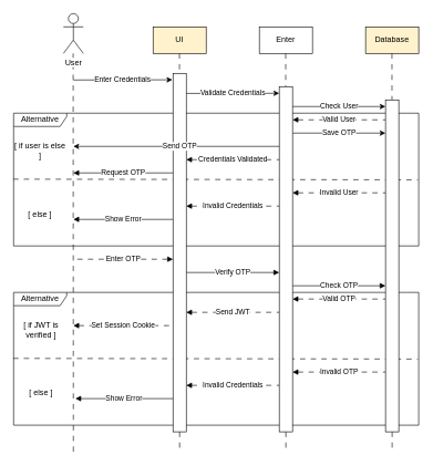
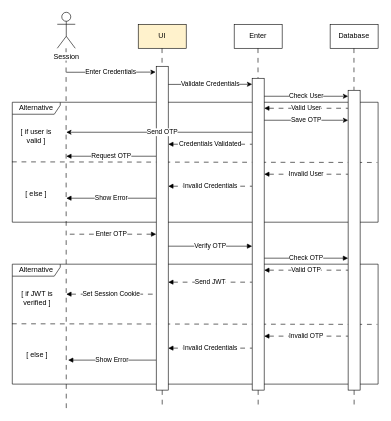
  <mxCell id="0" />
  <mxCell id="1" parent="0" />
  <mxCell id="2" value="UI" style="rounded=0;whiteSpace=wrap;html=1;fillColor=#fff2cc;" vertex="1" parent="1"><mxGeometry x="230" y="40" width="80" height="40" as="geometry" /></mxCell>
  <mxCell id="3" value="Enter" style="rounded=0;whiteSpace=wrap;html=1;" vertex="1" parent="1"><mxGeometry x="390" y="40" width="80" height="40" as="geometry" /></mxCell>
  <mxCell id="4" value="" style="endArrow=none;dashed=1;html=1;rounded=0;exitX=0.5;exitY=1;exitDx=0;exitDy=0;dashPattern=8 8;" edge="1" parent="1" source="40"><mxGeometry width="50" height="50" relative="1" as="geometry"><mxPoint x="269.71" y="80" as="sourcePoint" /><mxPoint x="270" y="680" as="targetPoint" /></mxGeometry></mxCell>
  <mxCell id="5" value="" style="endArrow=none;dashed=1;html=1;rounded=0;exitX=0.5;exitY=1;exitDx=0;exitDy=0;dashPattern=8 8;" edge="1" parent="1" source="43"><mxGeometry width="50" height="50" relative="1" as="geometry"><mxPoint x="429.71" y="80" as="sourcePoint" /><mxPoint x="430" y="680" as="targetPoint" /></mxGeometry></mxCell>
  <mxCell id="6" value="" style="endArrow=none;dashed=1;html=1;rounded=0;exitX=0.5;exitY=1;exitDx=0;exitDy=0;dashPattern=8 8;" edge="1" parent="1"><mxGeometry width="50" height="50" relative="1" as="geometry"><mxPoint x="109.66" y="80" as="sourcePoint" /><mxPoint x="110" y="680" as="targetPoint" /></mxGeometry></mxCell>
- <mxCell id="7" value="&lt;span style=&quot;background-color: light-dark(#ffffff, var(--ge-dark-color, #121212));&quot;&gt;User&lt;/span&gt;" style="shape=umlActor;verticalLabelPosition=bottom;verticalAlign=top;html=1;outlineConnect=0;" vertex="1" parent="1"><mxGeometry x="95" y="20" width="30" height="60" as="geometry" /></mxCell>
+ <mxCell id="7" value="&lt;span style=&quot;background-color: light-dark(#ffffff, var(--ge-dark-color, #121212));&quot;&gt;Session&lt;/span&gt;" style="shape=umlActor;verticalLabelPosition=bottom;verticalAlign=top;html=1;outlineConnect=0;" vertex="1" parent="1"><mxGeometry x="95" y="20" width="30" height="60" as="geometry" /></mxCell>
  <mxCell id="8" value="Enter Credentials" style="endArrow=classic;html=1;rounded=0;entryX=-0.052;entryY=0.018;entryDx=0;entryDy=0;entryPerimeter=0;" edge="1" parent="1" target="40"><mxGeometry width="50" height="50" relative="1" as="geometry"><mxPoint x="110" y="120" as="sourcePoint" /><mxPoint x="270" y="120" as="targetPoint" /></mxGeometry></mxCell>
  <mxCell id="9" value="Validate Credentials" style="endArrow=classic;html=1;rounded=0;exitX=1;exitY=0.056;exitDx=0;exitDy=0;exitPerimeter=0;" edge="1" parent="1" source="40"><mxGeometry width="50" height="50" relative="1" as="geometry"><mxPoint x="290" y="140" as="sourcePoint" /><mxPoint x="420" y="140" as="targetPoint" /></mxGeometry></mxCell>
- <mxCell id="10" value="Database" style="rounded=0;whiteSpace=wrap;html=1;fillColor=#fff2cc;" vertex="1" parent="1"><mxGeometry x="550" y="40" width="80" height="40" as="geometry" /></mxCell>
+ <mxCell id="10" value="Database" style="rounded=0;whiteSpace=wrap;html=1;" vertex="1" parent="1"><mxGeometry x="550" y="40" width="80" height="40" as="geometry" /></mxCell>
  <mxCell id="11" value="" style="endArrow=none;dashed=1;html=1;rounded=0;exitX=0.5;exitY=1;exitDx=0;exitDy=0;dashPattern=8 8;" edge="1" parent="1" source="45"><mxGeometry width="50" height="50" relative="1" as="geometry"><mxPoint x="589.71" y="80" as="sourcePoint" /><mxPoint x="590" y="680" as="targetPoint" /></mxGeometry></mxCell>
  <mxCell id="12" value="Check User" style="endArrow=classic;html=1;rounded=0;" edge="1" parent="1"><mxGeometry width="50" height="50" relative="1" as="geometry"><mxPoint x="440" y="160" as="sourcePoint" /><mxPoint x="580" y="160" as="targetPoint" /></mxGeometry></mxCell>
  <mxCell id="13" value="Valid User" style="endArrow=none;html=1;rounded=0;startArrow=block;startFill=1;dashed=1;dashPattern=8 8;" edge="1" parent="1"><mxGeometry width="50" height="50" relative="1" as="geometry"><mxPoint x="440" y="180" as="sourcePoint" /><mxPoint x="580" y="180" as="targetPoint" /></mxGeometry></mxCell>
  <mxCell id="14" value="Credentials Validated" style="endArrow=none;html=1;rounded=0;startArrow=block;startFill=1;dashed=1;dashPattern=8 8;" edge="1" parent="1"><mxGeometry width="50" height="50" relative="1" as="geometry"><mxPoint x="280" y="240" as="sourcePoint" /><mxPoint x="420" y="240" as="targetPoint" /></mxGeometry></mxCell>
  <mxCell id="15" value="Request OTP" style="endArrow=none;html=1;rounded=0;startArrow=block;startFill=1;" edge="1" parent="1"><mxGeometry width="50" height="50" relative="1" as="geometry"><mxPoint x="110" y="260" as="sourcePoint" /><mxPoint x="260" y="260" as="targetPoint" /></mxGeometry></mxCell>
  <mxCell id="16" value="Enter OTP" style="endArrow=none;html=1;rounded=0;startArrow=block;startFill=1;dashed=1;dashPattern=8 8;" edge="1" parent="1"><mxGeometry width="50" height="50" relative="1" as="geometry"><mxPoint x="260" y="390" as="sourcePoint" /><mxPoint x="110" y="390" as="targetPoint" /><mxPoint as="offset" /></mxGeometry></mxCell>
  <mxCell id="17" value="Save OTP" style="endArrow=classic;html=1;rounded=0;" edge="1" parent="1"><mxGeometry width="50" height="50" relative="1" as="geometry"><mxPoint x="440" y="200" as="sourcePoint" /><mxPoint x="580" y="200" as="targetPoint" /></mxGeometry></mxCell>
  <mxCell id="18" value="Verify OTP" style="endArrow=none;html=1;rounded=0;startArrow=block;startFill=1;" edge="1" parent="1"><mxGeometry width="50" height="50" relative="1" as="geometry"><mxPoint x="420" y="410" as="sourcePoint" /><mxPoint x="280" y="410" as="targetPoint" /></mxGeometry></mxCell>
  <mxCell id="19" value="Check OTP" style="endArrow=none;html=1;rounded=0;startArrow=block;startFill=1;" edge="1" parent="1"><mxGeometry width="50" height="50" relative="1" as="geometry"><mxPoint x="580" y="430" as="sourcePoint" /><mxPoint x="440" y="430" as="targetPoint" /></mxGeometry></mxCell>
  <mxCell id="20" value="Valid OTP" style="endArrow=none;html=1;rounded=0;startArrow=block;startFill=1;dashed=1;dashPattern=8 8;" edge="1" parent="1"><mxGeometry width="50" height="50" relative="1" as="geometry"><mxPoint x="440" y="450" as="sourcePoint" /><mxPoint x="580" y="450" as="targetPoint" /></mxGeometry></mxCell>
  <mxCell id="21" value="Send JWT" style="endArrow=none;html=1;rounded=0;startArrow=block;startFill=1;dashed=1;dashPattern=8 8;" edge="1" parent="1"><mxGeometry width="50" height="50" relative="1" as="geometry"><mxPoint x="280" y="470" as="sourcePoint" /><mxPoint x="420" y="470" as="targetPoint" /></mxGeometry></mxCell>
  <mxCell id="22" value="Set Session Cookie" style="endArrow=none;html=1;rounded=0;startArrow=block;startFill=1;dashed=1;dashPattern=8 8;" edge="1" parent="1"><mxGeometry width="50" height="50" relative="1" as="geometry"><mxPoint x="110" y="490" as="sourcePoint" /><mxPoint x="260" y="490" as="targetPoint" /></mxGeometry></mxCell>
  <mxCell id="23" value="" style="group" vertex="1" connectable="0" parent="1"><mxGeometry x="20" y="170" width="610" height="510" as="geometry" /></mxCell>
  <mxCell id="24" value="Alternative" style="shape=umlFrame;whiteSpace=wrap;html=1;pointerEvents=0;width=80;height=20;" vertex="1" parent="23"><mxGeometry width="610" height="200" as="geometry" /></mxCell>
- <mxCell id="25" value="[ if user is else ]" style="text;html=1;align=center;verticalAlign=middle;whiteSpace=wrap;rounded=0;" vertex="1" parent="23"><mxGeometry y="19.05" width="80" height="76.19" as="geometry" /></mxCell>
+ <mxCell id="25" value="[ if user is valid ]" style="text;html=1;align=center;verticalAlign=middle;whiteSpace=wrap;rounded=0;" vertex="1" parent="23"><mxGeometry y="19.05" width="80" height="76.19" as="geometry" /></mxCell>
  <mxCell id="26" value="[ else ]" style="text;html=1;align=center;verticalAlign=middle;whiteSpace=wrap;rounded=0;" vertex="1" parent="23"><mxGeometry y="104.76" width="80" height="95.24" as="geometry" /></mxCell>
  <mxCell id="27" value="" style="endArrow=none;html=1;rounded=0;entryX=0.998;entryY=0.502;entryDx=0;entryDy=0;entryPerimeter=0;exitX=-0.001;exitY=0.497;exitDx=0;exitDy=0;exitPerimeter=0;dashed=1;dashPattern=8 8;" edge="1" parent="23" source="24" target="24"><mxGeometry width="50" height="50" relative="1" as="geometry"><mxPoint x="372.857" y="36.364" as="sourcePoint" /><mxPoint x="424.643" y="-9.091" as="targetPoint" /></mxGeometry></mxCell>
  <mxCell id="28" value="Invalid User" style="endArrow=none;html=1;rounded=0;startArrow=block;startFill=1;dashed=1;dashPattern=8 8;" edge="1" parent="23"><mxGeometry width="50" height="50" relative="1" as="geometry"><mxPoint x="420" y="120" as="sourcePoint" /><mxPoint x="560" y="120" as="targetPoint" /></mxGeometry></mxCell>
  <mxCell id="29" value="Invalid Credentials" style="endArrow=none;html=1;rounded=0;startArrow=block;startFill=1;dashed=1;dashPattern=8 8;" edge="1" parent="23"><mxGeometry width="50" height="50" relative="1" as="geometry"><mxPoint x="260" y="140" as="sourcePoint" /><mxPoint x="400" y="140" as="targetPoint" /></mxGeometry></mxCell>
  <mxCell id="30" value="Show Error" style="endArrow=none;html=1;rounded=0;startArrow=block;startFill=1;" edge="1" parent="23"><mxGeometry width="50" height="50" relative="1" as="geometry"><mxPoint x="90" y="160" as="sourcePoint" /><mxPoint x="240" y="160" as="targetPoint" /></mxGeometry></mxCell>
  <mxCell id="31" value="" style="group" vertex="1" connectable="0" parent="1"><mxGeometry x="20" y="440" width="610" height="210" as="geometry" /></mxCell>
  <mxCell id="32" value="Alternative" style="shape=umlFrame;whiteSpace=wrap;html=1;pointerEvents=0;width=80;height=20;" vertex="1" parent="31"><mxGeometry width="610" height="200" as="geometry" /></mxCell>
  <mxCell id="33" value="[ if JWT is verified ]" style="text;html=1;align=center;verticalAlign=middle;whiteSpace=wrap;rounded=0;" vertex="1" parent="31"><mxGeometry y="19.05" width="82.712" height="76.19" as="geometry" /></mxCell>
  <mxCell id="34" value="[ else ]" style="text;html=1;align=center;verticalAlign=middle;whiteSpace=wrap;rounded=0;" vertex="1" parent="31"><mxGeometry y="104.76" width="82.712" height="95.24" as="geometry" /></mxCell>
  <mxCell id="35" value="" style="endArrow=none;html=1;rounded=0;entryX=0.998;entryY=0.502;entryDx=0;entryDy=0;entryPerimeter=0;exitX=-0.001;exitY=0.497;exitDx=0;exitDy=0;exitPerimeter=0;dashed=1;dashPattern=8 8;" edge="1" parent="31" source="32" target="32"><mxGeometry width="50" height="50" relative="1" as="geometry"><mxPoint x="385.496" y="36.364" as="sourcePoint" /><mxPoint x="439.038" y="-9.091" as="targetPoint" /></mxGeometry></mxCell>
  <mxCell id="36" value="Invalid OTP" style="endArrow=none;html=1;rounded=0;startArrow=block;startFill=1;dashed=1;dashPattern=8 8;" edge="1" parent="31"><mxGeometry width="50" height="50" relative="1" as="geometry"><mxPoint x="420" y="120" as="sourcePoint" /><mxPoint x="560" y="120" as="targetPoint" /></mxGeometry></mxCell>
  <mxCell id="37" value="Invalid Credentials" style="endArrow=none;html=1;rounded=0;startArrow=block;startFill=1;dashed=1;dashPattern=8 8;" edge="1" parent="31"><mxGeometry width="50" height="50" relative="1" as="geometry"><mxPoint x="260" y="140" as="sourcePoint" /><mxPoint x="400" y="140" as="targetPoint" /></mxGeometry></mxCell>
  <mxCell id="38" value="Show Error" style="endArrow=none;html=1;rounded=0;startArrow=block;startFill=1;" edge="1" parent="31"><mxGeometry width="50" height="50" relative="1" as="geometry"><mxPoint x="93.051" y="160" as="sourcePoint" /><mxPoint x="240" y="160" as="targetPoint" /></mxGeometry></mxCell>
  <mxCell id="39" value="" style="endArrow=none;dashed=1;html=1;rounded=0;exitX=0.5;exitY=1;exitDx=0;exitDy=0;dashPattern=8 8;" edge="1" parent="1" target="40"><mxGeometry width="50" height="50" relative="1" as="geometry"><mxPoint x="269.71" y="80" as="sourcePoint" /><mxPoint x="269.71" y="880" as="targetPoint" /></mxGeometry></mxCell>
  <mxCell id="40" value="" style="rounded=0;whiteSpace=wrap;html=1;" vertex="1" parent="1"><mxGeometry x="260" y="110" width="20" height="540" as="geometry" /></mxCell>
  <mxCell id="41" value="Send OTP" style="endArrow=classic;html=1;rounded=0;" edge="1" parent="1"><mxGeometry width="50" height="50" relative="1" as="geometry"><mxPoint x="430" y="220" as="sourcePoint" /><mxPoint x="110" y="220" as="targetPoint" /></mxGeometry></mxCell>
  <mxCell id="42" value="" style="endArrow=none;dashed=1;html=1;rounded=0;exitX=0.5;exitY=1;exitDx=0;exitDy=0;dashPattern=8 8;" edge="1" parent="1" target="43"><mxGeometry width="50" height="50" relative="1" as="geometry"><mxPoint x="429.71" y="80" as="sourcePoint" /><mxPoint x="430" y="680" as="targetPoint" /></mxGeometry></mxCell>
  <mxCell id="43" value="" style="rounded=0;whiteSpace=wrap;html=1;" vertex="1" parent="1"><mxGeometry x="420" y="130" width="20" height="520" as="geometry" /></mxCell>
  <mxCell id="44" value="" style="endArrow=none;dashed=1;html=1;rounded=0;exitX=0.5;exitY=1;exitDx=0;exitDy=0;dashPattern=8 8;" edge="1" parent="1" target="45"><mxGeometry width="50" height="50" relative="1" as="geometry"><mxPoint x="589.71" y="80" as="sourcePoint" /><mxPoint x="590" y="680" as="targetPoint" /></mxGeometry></mxCell>
  <mxCell id="45" value="" style="rounded=0;whiteSpace=wrap;html=1;" vertex="1" parent="1"><mxGeometry x="580" y="150" width="20" height="500" as="geometry" /></mxCell>
